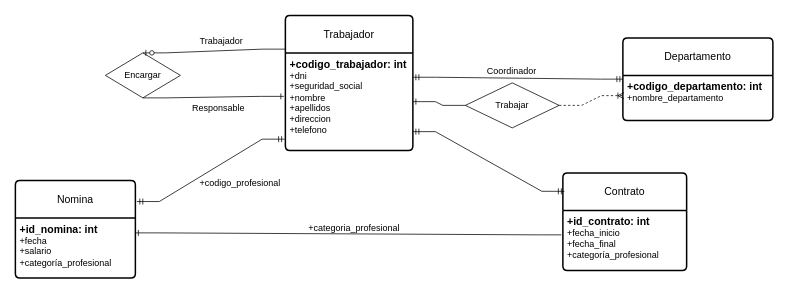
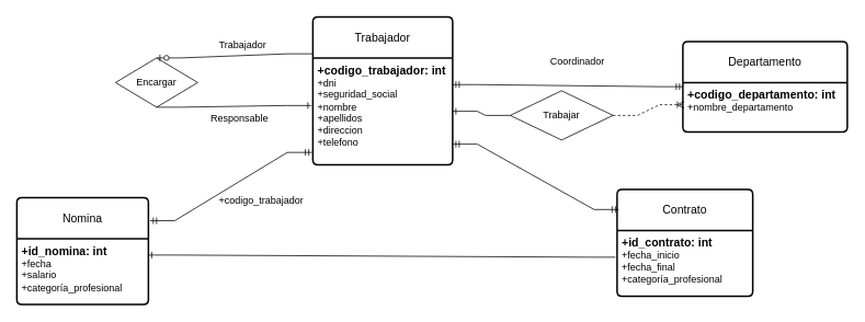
  <mxCell id="0" />
  <mxCell id="1" parent="0" />
  <mxCell id="2" value="Trabajador" style="swimlane;childLayout=stackLayout;horizontal=1;startSize=50;horizontalStack=0;rounded=1;fontSize=14;fontStyle=0;strokeWidth=2;resizeParent=0;resizeLast=1;shadow=0;dashed=0;align=center;arcSize=4;whiteSpace=wrap;html=1;" parent="1" vertex="1"><mxGeometry x="380" y="20" width="170" height="180" as="geometry" /></mxCell>
  <mxCell id="3" value="&lt;b&gt;&lt;font style=&quot;font-size: 14px;&quot;&gt;+codigo_trabajador: int&lt;/font&gt;&lt;/b&gt;&lt;br&gt;+dni&lt;br&gt;+seguridad_social&lt;br&gt;+nombre&lt;br&gt;+apellidos&lt;br&gt;+direccion&lt;br&gt;+telefono" style="align=left;strokeColor=none;fillColor=none;spacingLeft=4;fontSize=12;verticalAlign=top;resizable=0;rotatable=0;part=1;html=1;" parent="2" vertex="1"><mxGeometry y="50" width="170" height="130" as="geometry" /></mxCell>
  <mxCell id="4" value="Departamento" style="swimlane;childLayout=stackLayout;horizontal=1;startSize=50;horizontalStack=0;rounded=1;fontSize=14;fontStyle=0;strokeWidth=2;resizeParent=0;resizeLast=1;shadow=0;dashed=0;align=center;arcSize=4;whiteSpace=wrap;html=1;" parent="1" vertex="1"><mxGeometry x="830" y="50" width="200" height="110" as="geometry"><mxRectangle x="540" y="80" width="130" height="50" as="alternateBounds" /></mxGeometry></mxCell>
  <mxCell id="5" value="&lt;b&gt;&lt;font style=&quot;font-size: 14px;&quot;&gt;+codigo_departamento: int&lt;/font&gt;&lt;/b&gt;&lt;br&gt;+nombre_departamento" style="align=left;strokeColor=none;fillColor=none;spacingLeft=4;fontSize=12;verticalAlign=top;resizable=0;rotatable=0;part=1;html=1;" parent="4" vertex="1"><mxGeometry y="50" width="200" height="60" as="geometry" /></mxCell>
  <mxCell id="6" value="Trabajar" style="shape=rhombus;perimeter=rhombusPerimeter;whiteSpace=wrap;html=1;align=center;" parent="1" vertex="1"><mxGeometry x="620" y="110" width="125" height="60" as="geometry" /></mxCell>
  <mxCell id="7" value="" style="edgeStyle=entityRelationEdgeStyle;fontSize=12;html=1;endArrow=ERoneToMany;rounded=0;exitX=1;exitY=0.5;exitDx=0;exitDy=0;entryX=0.007;entryY=0.45;entryDx=0;entryDy=0;entryPerimeter=0;dashed=1;" parent="1" source="6" target="5" edge="1"><mxGeometry width="100" height="100" relative="1" as="geometry"><mxPoint x="640" y="260" as="sourcePoint" /><mxPoint x="730" y="170" as="targetPoint" /></mxGeometry></mxCell>
  <mxCell id="8" value="" style="edgeStyle=entityRelationEdgeStyle;fontSize=12;html=1;endArrow=ERone;endFill=1;rounded=0;" parent="1" source="6" target="3" edge="1"><mxGeometry width="100" height="100" relative="1" as="geometry"><mxPoint x="672.235" y="214.08" as="sourcePoint" /><mxPoint x="717.76" y="220" as="targetPoint" /></mxGeometry></mxCell>
  <mxCell id="9" value="Encargar" style="shape=rhombus;perimeter=rhombusPerimeter;whiteSpace=wrap;html=1;align=center;" parent="1" vertex="1"><mxGeometry x="140" y="70" width="100" height="60" as="geometry" /></mxCell>
  <mxCell id="10" value="" style="edgeStyle=entityRelationEdgeStyle;fontSize=12;html=1;endArrow=ERzeroToOne;endFill=1;rounded=0;entryX=0.5;entryY=0;entryDx=0;entryDy=0;exitX=0;exitY=0.25;exitDx=0;exitDy=0;" parent="1" source="2" target="9" edge="1"><mxGeometry width="100" height="100" relative="1" as="geometry"><mxPoint x="100" y="20" as="sourcePoint" /><mxPoint x="220" y="100" as="targetPoint" /><Array as="points"><mxPoint x="50" y="120" /><mxPoint x="290" y="30" /><mxPoint x="290" y="30" /><mxPoint x="320" y="80" /></Array></mxGeometry></mxCell>
  <mxCell id="11" value="Trabajador&lt;br&gt;" style="text;strokeColor=none;fillColor=none;spacingLeft=4;spacingRight=4;overflow=hidden;rotatable=0;points=[[0,0.5],[1,0.5]];portConstraint=eastwest;fontSize=12;whiteSpace=wrap;html=1;" parent="1" vertex="1"><mxGeometry x="260" y="40" width="70" height="30" as="geometry" /></mxCell>
  <mxCell id="12" value="" style="edgeStyle=entityRelationEdgeStyle;fontSize=12;html=1;endArrow=ERone;endFill=1;rounded=0;entryX=-0.012;entryY=0.446;entryDx=0;entryDy=0;entryPerimeter=0;exitX=0.5;exitY=1;exitDx=0;exitDy=0;" parent="1" source="9" target="3" edge="1"><mxGeometry width="100" height="100" relative="1" as="geometry"><mxPoint x="200" y="160" as="sourcePoint" /><mxPoint x="203.75" y="180" as="targetPoint" /></mxGeometry></mxCell>
  <mxCell id="13" value="Responsable" style="text;strokeColor=none;fillColor=none;spacingLeft=4;spacingRight=4;overflow=hidden;rotatable=0;points=[[0,0.5],[1,0.5]];portConstraint=eastwest;fontSize=12;whiteSpace=wrap;html=1;" parent="1" vertex="1"><mxGeometry x="250" y="130" width="80" height="30" as="geometry" /></mxCell>
  <mxCell id="14" value="" style="edgeStyle=entityRelationEdgeStyle;fontSize=12;html=1;endArrow=ERmandOne;startArrow=ERmandOne;rounded=0;exitX=1;exitY=0.25;exitDx=0;exitDy=0;entryX=0;entryY=0.5;entryDx=0;entryDy=0;" parent="1" source="3" target="4" edge="1"><mxGeometry width="100" height="100" relative="1" as="geometry"><mxPoint x="580" y="80" as="sourcePoint" /><mxPoint x="680" y="-20" as="targetPoint" /></mxGeometry></mxCell>
- <mxCell id="15" value="Coordinador" style="text;strokeColor=none;fillColor=none;spacingLeft=4;spacingRight=4;overflow=hidden;rotatable=0;points=[[0,0.5],[1,0.5]];portConstraint=eastwest;fontSize=12;whiteSpace=wrap;html=1;" parent="1" vertex="1"><mxGeometry x="642.5" y="80" width="80" height="30" as="geometry" /></mxCell>
+ <mxCell id="15" value="Coordinador" style="text;strokeColor=none;fillColor=none;spacingLeft=4;spacingRight=4;overflow=hidden;rotatable=0;points=[[0,0.5],[1,0.5]];portConstraint=eastwest;fontSize=12;whiteSpace=wrap;html=1;" parent="1" vertex="1"><mxGeometry x="662.5" y="60" width="80" height="30" as="geometry" /></mxCell>
  <mxCell id="16" value="Contrato" style="swimlane;childLayout=stackLayout;horizontal=1;startSize=50;horizontalStack=0;rounded=1;fontSize=14;fontStyle=0;strokeWidth=2;resizeParent=0;resizeLast=1;shadow=0;dashed=0;align=center;arcSize=4;whiteSpace=wrap;html=1;" parent="1" vertex="1"><mxGeometry x="750" y="230" width="165" height="130" as="geometry" /></mxCell>
  <mxCell id="17" value="&lt;b&gt;&lt;font style=&quot;font-size: 14px;&quot;&gt;+id_contrato: int&lt;/font&gt;&lt;/b&gt;&lt;br&gt;+fecha_inicio&lt;br&gt;+fecha_final&lt;br&gt;+categoría_profesional" style="align=left;strokeColor=none;fillColor=none;spacingLeft=4;fontSize=12;verticalAlign=top;resizable=0;rotatable=0;part=1;html=1;" parent="16" vertex="1"><mxGeometry y="50" width="165" height="80" as="geometry" /></mxCell>
  <mxCell id="18" value="" style="edgeStyle=entityRelationEdgeStyle;fontSize=12;html=1;endArrow=ERmandOne;startArrow=ERmandOne;rounded=0;entryX=0.012;entryY=0.189;entryDx=0;entryDy=0;exitX=1;exitY=0.808;exitDx=0;exitDy=0;exitPerimeter=0;entryPerimeter=0;" parent="1" source="3" target="16" edge="1"><mxGeometry width="100" height="100" relative="1" as="geometry"><mxPoint x="465" y="210" as="sourcePoint" /><mxPoint x="500" y="400" as="targetPoint" /><Array as="points"><mxPoint x="455" y="250" /><mxPoint x="395" y="280" /><mxPoint x="460" y="200" /><mxPoint x="435" y="280" /><mxPoint x="480" y="310" /><mxPoint x="375" y="280" /><mxPoint x="445" y="250" /></Array></mxGeometry></mxCell>
  <mxCell id="19" value="Nomina" style="swimlane;childLayout=stackLayout;horizontal=1;startSize=50;horizontalStack=0;rounded=1;fontSize=14;fontStyle=0;strokeWidth=2;resizeParent=0;resizeLast=1;shadow=0;dashed=0;align=center;arcSize=4;whiteSpace=wrap;html=1;" parent="1" vertex="1"><mxGeometry x="20" y="240" width="160" height="130" as="geometry" /></mxCell>
  <mxCell id="20" value="&lt;b&gt;&lt;font style=&quot;font-size: 14px;&quot;&gt;+id_nomina: int&lt;/font&gt;&lt;/b&gt;&lt;br&gt;+fecha&lt;br&gt;+salario&lt;br&gt;+categoría_profesional" style="align=left;strokeColor=none;fillColor=none;spacingLeft=4;fontSize=12;verticalAlign=top;resizable=0;rotatable=0;part=1;html=1;" parent="19" vertex="1"><mxGeometry y="50" width="160" height="80" as="geometry" /></mxCell>
  <mxCell id="21" value="" style="edgeStyle=entityRelationEdgeStyle;fontSize=12;html=1;endArrow=ERmandOne;startArrow=ERmandOne;rounded=0;exitX=1.012;exitY=0.217;exitDx=0;exitDy=0;entryX=-0.006;entryY=0.885;entryDx=0;entryDy=0;exitPerimeter=0;entryPerimeter=0;" parent="1" source="19" target="3" edge="1"><mxGeometry width="100" height="100" relative="1" as="geometry"><mxPoint x="840" y="380" as="sourcePoint" /><mxPoint x="940" y="280" as="targetPoint" /><Array as="points"><mxPoint x="890" y="370" /></Array></mxGeometry></mxCell>
  <mxCell id="22" value="" style="edgeStyle=entityRelationEdgeStyle;fontSize=12;html=1;endArrow=ERone;endFill=1;rounded=0;entryX=1;entryY=0.25;entryDx=0;entryDy=0;exitX=-0.012;exitY=0.408;exitDx=0;exitDy=0;exitPerimeter=0;" parent="1" source="17" target="20" edge="1"><mxGeometry width="100" height="100" relative="1" as="geometry"><mxPoint x="840" y="380" as="sourcePoint" /><mxPoint x="940" y="280" as="targetPoint" /></mxGeometry></mxCell>
- <mxCell id="23" value="+categoria_profesional" style="text;strokeColor=none;fillColor=none;spacingLeft=4;spacingRight=4;overflow=hidden;rotatable=0;points=[[0,0.5],[1,0.5]];portConstraint=eastwest;fontSize=12;whiteSpace=wrap;html=1;" parent="1" vertex="1"><mxGeometry x="405" y="290" width="145" height="30" as="geometry" /></mxCell>
- <mxCell id="24" value="+codigo_profesional" style="text;strokeColor=none;fillColor=none;spacingLeft=4;spacingRight=4;overflow=hidden;rotatable=0;points=[[0,0.5],[1,0.5]];portConstraint=eastwest;fontSize=12;whiteSpace=wrap;html=1;" parent="1" vertex="1"><mxGeometry x="260" y="230" width="145" height="30" as="geometry" /></mxCell>
+ <mxCell id="24" value="+codigo_trabajador" style="text;strokeColor=none;fillColor=none;spacingLeft=4;spacingRight=4;overflow=hidden;rotatable=0;points=[[0,0.5],[1,0.5]];portConstraint=eastwest;fontSize=12;whiteSpace=wrap;html=1;" parent="1" vertex="1"><mxGeometry x="260" y="230" width="145" height="30" as="geometry" /></mxCell>
